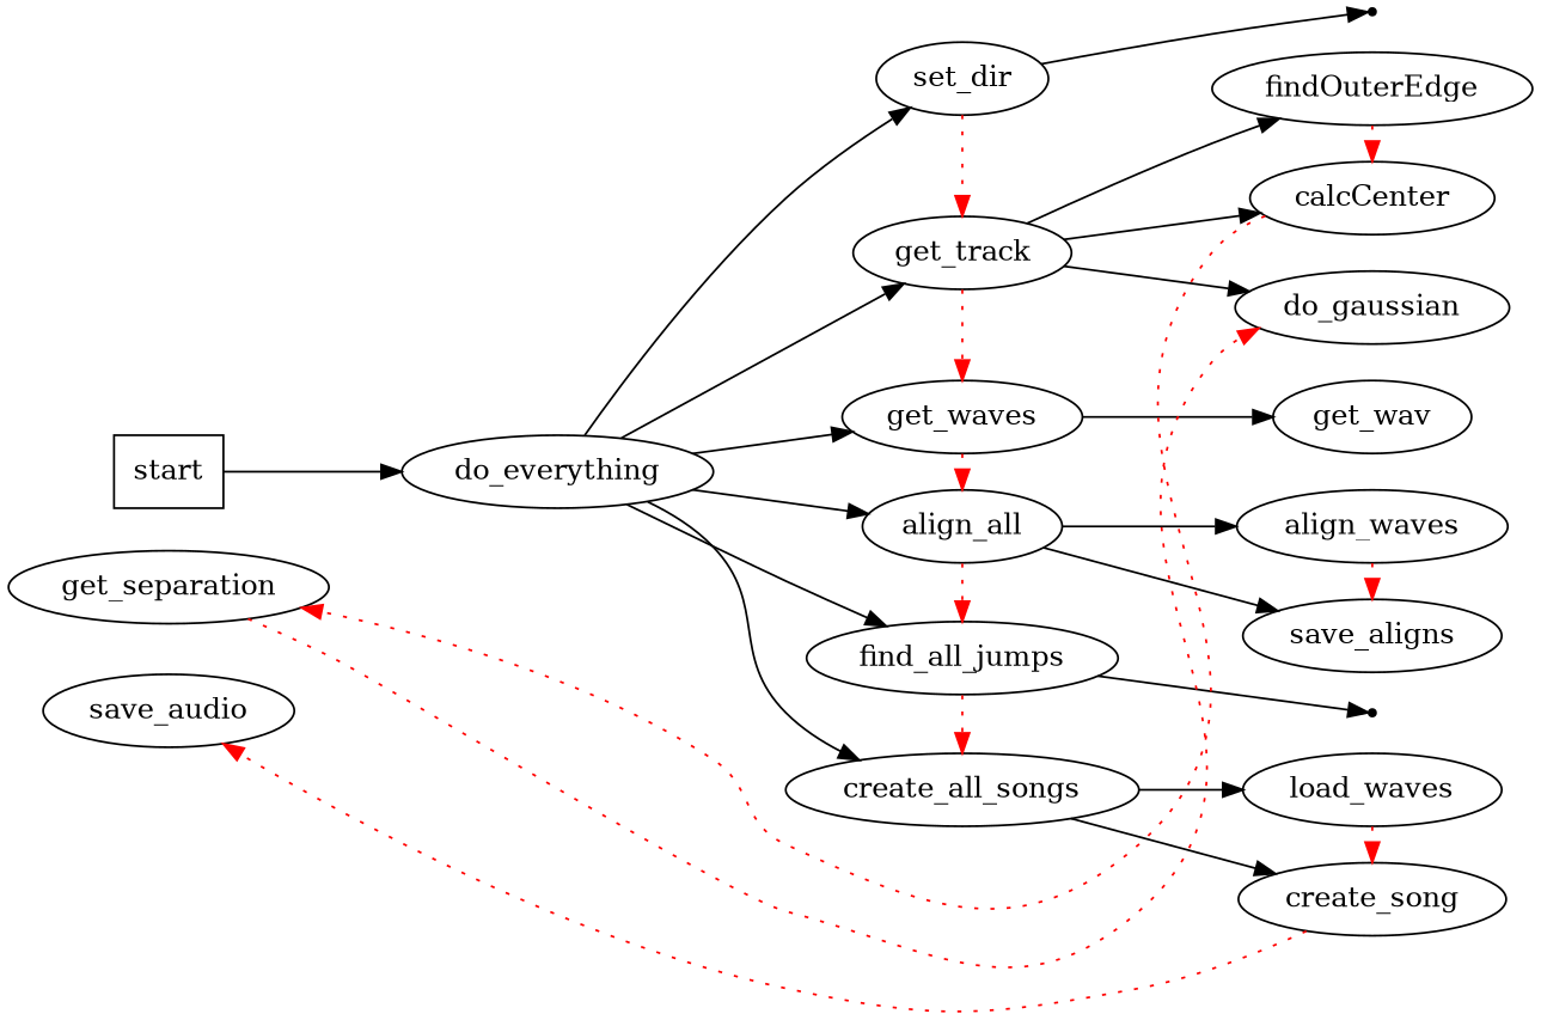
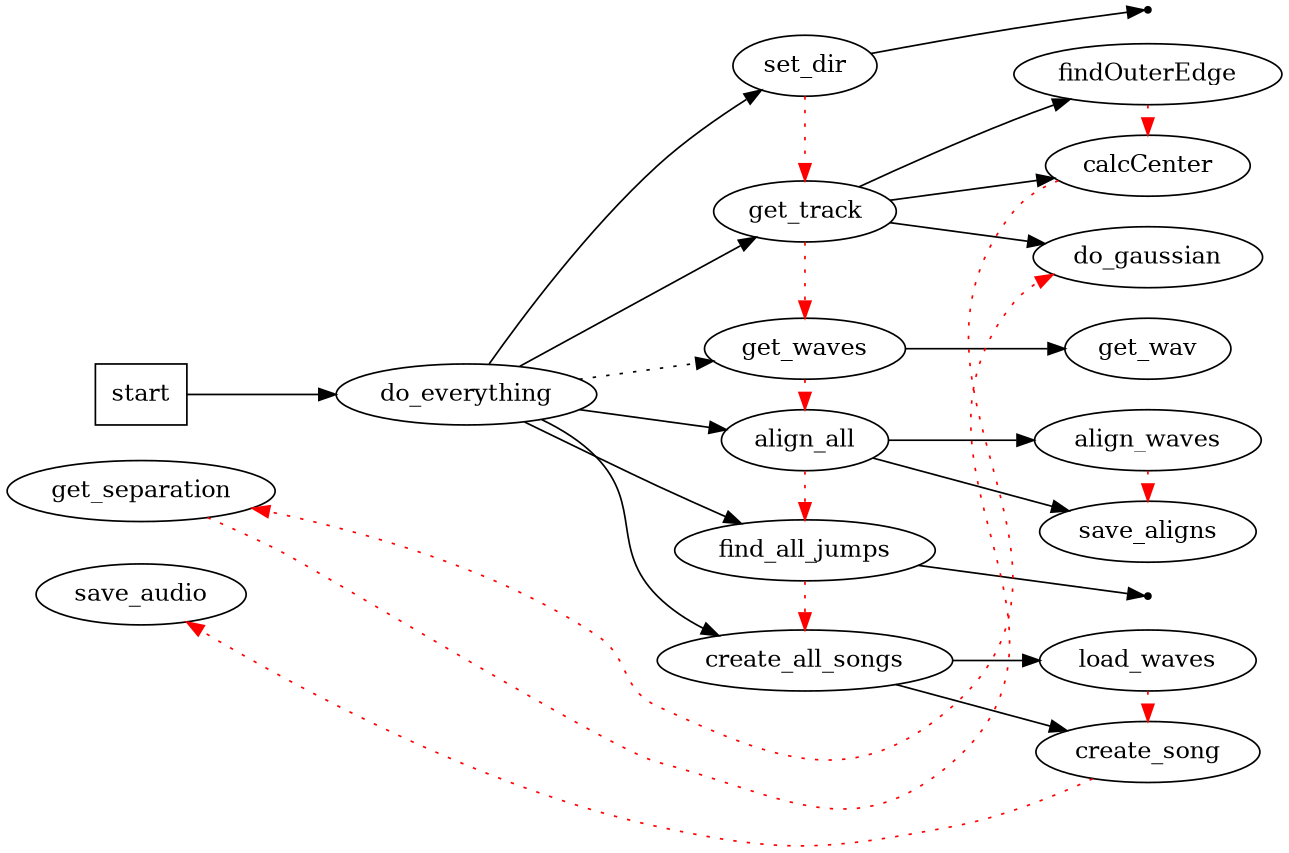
  digraph {
    rankdir=LR
    start [shape=box]
    do_everything
    set_dir
    get_track
    get_waves
    align_all
    find_all_jumps
    create_all_songs
    stop_0 [shape=point]
    stop_1 [shape=point]
    findOuterEdge
    calcCenter
    do_gaussian
    get_wav
    align_waves
    save_aligns
    load_waves
    create_song
    get_separation
    save_audio
    start -> do_everything
    do_everything -> set_dir
    do_everything -> get_track
-   do_everything -> get_waves
+   do_everything -> get_waves [style=dotted]
    do_everything -> align_all
    do_everything -> find_all_jumps
    do_everything -> create_all_songs
    set_dir -> get_track [color=red constraint=false style=dotted]
    set_dir -> stop_0
    get_track -> get_waves [color=red constraint=false style=dotted]
    get_track -> findOuterEdge
    get_track -> calcCenter
    get_track -> do_gaussian
    get_waves -> align_all [color=red constraint=false style=dotted]
    get_waves -> get_wav
    align_all -> find_all_jumps [color=red constraint=false style=dotted]
    align_all -> align_waves
    align_all -> save_aligns
    find_all_jumps -> create_all_songs [color=red constraint=false style=dotted]
    find_all_jumps -> stop_1
    create_all_songs -> load_waves
    create_all_songs -> create_song
    findOuterEdge -> calcCenter [color=red constraint=false style=dotted]
    calcCenter -> get_separation [color=red constraint=false style=dotted]
    align_waves -> save_aligns [color=red constraint=false style=dotted]
    load_waves -> create_song [color=red constraint=false style=dotted]
    create_song -> save_audio [color=red constraint=false style=dotted]
    get_separation -> do_gaussian [color=red constraint=false style=dotted]
  }
